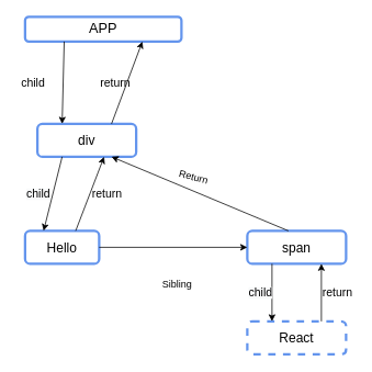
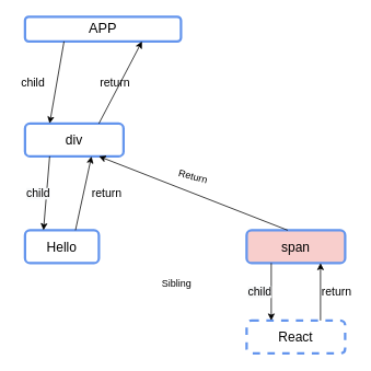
  <mxCell id="0" />
  <mxCell id="1" parent="0" />
  <mxCell id="2" value="&lt;font style=&quot;font-size: 17px&quot;&gt;APP&lt;/font&gt;" style="rounded=1;whiteSpace=wrap;html=1;strokeWidth=3;strokeColor=#6495ED;" vertex="1" parent="1"><mxGeometry x="30" y="20" width="190" height="30" as="geometry" /></mxCell>
  <mxCell id="3" value="&lt;font style=&quot;font-size: 16px&quot;&gt;Hello&lt;/font&gt;" style="rounded=1;whiteSpace=wrap;html=1;strokeWidth=3;strokeColor=#6495ED;" vertex="1" parent="1"><mxGeometry x="30" y="280" width="90" height="40" as="geometry" /></mxCell>
- <mxCell id="4" value="&lt;font style=&quot;font-size: 16px&quot;&gt;span&lt;/font&gt;" style="rounded=1;whiteSpace=wrap;html=1;strokeWidth=3;strokeColor=#6495ED;" vertex="1" parent="1"><mxGeometry x="300" y="280" width="120" height="40" as="geometry" /></mxCell>
- <mxCell id="5" value="&lt;font style=&quot;font-size: 16px&quot;&gt;div&lt;/font&gt;" style="rounded=1;whiteSpace=wrap;html=1;strokeWidth=3;strokeColor=#6495ED;" vertex="1" parent="1"><mxGeometry x="45" y="150" width="120" height="40" as="geometry" /></mxCell>
+ <mxCell id="4" value="&lt;font style=&quot;font-size: 16px&quot;&gt;span&lt;/font&gt;" style="rounded=1;whiteSpace=wrap;html=1;strokeWidth=3;strokeColor=#6495ED;fillColor=#f8cecc;" vertex="1" parent="1"><mxGeometry x="300" y="280" width="120" height="40" as="geometry" /></mxCell>
+ <mxCell id="5" value="&lt;font style=&quot;font-size: 16px&quot;&gt;div&lt;/font&gt;" style="rounded=1;whiteSpace=wrap;html=1;strokeWidth=3;strokeColor=#6495ED;" vertex="1" parent="1"><mxGeometry x="30" y="150" width="120" height="40" as="geometry" /></mxCell>
  <mxCell id="6" value="&lt;font style=&quot;font-size: 16px&quot;&gt;React&lt;/font&gt;" style="rounded=1;whiteSpace=wrap;html=1;strokeWidth=3;strokeColor=#6495ED;dashed=1;" vertex="1" parent="1"><mxGeometry x="300" y="390" width="120" height="40" as="geometry" /></mxCell>
  <mxCell id="7" value="" style="endArrow=classic;html=1;exitX=0.25;exitY=1;exitDx=0;exitDy=0;entryX=0.25;entryY=0;entryDx=0;entryDy=0;" edge="1" parent="1" source="4" target="6"><mxGeometry width="50" height="50" relative="1" as="geometry"><mxPoint x="190" y="280" as="sourcePoint" /><mxPoint x="240" y="230" as="targetPoint" /></mxGeometry></mxCell>
  <mxCell id="8" value="" style="endArrow=classic;html=1;exitX=0.25;exitY=1;exitDx=0;exitDy=0;entryX=0.25;entryY=0;entryDx=0;entryDy=0;" edge="1" parent="1" source="5" target="3"><mxGeometry width="50" height="50" relative="1" as="geometry"><mxPoint x="90" y="240" as="sourcePoint" /><mxPoint x="140" y="190" as="targetPoint" /></mxGeometry></mxCell>
  <mxCell id="9" value="" style="endArrow=classic;html=1;exitX=0.25;exitY=1;exitDx=0;exitDy=0;entryX=0.25;entryY=0;entryDx=0;entryDy=0;" edge="1" parent="1" source="2" target="5"><mxGeometry width="50" height="50" relative="1" as="geometry"><mxPoint x="190" y="280" as="sourcePoint" /><mxPoint x="240" y="230" as="targetPoint" /></mxGeometry></mxCell>
- <mxCell id="10" value="" style="endArrow=classic;html=1;exitX=1;exitY=0.5;exitDx=0;exitDy=0;entryX=0;entryY=0.5;entryDx=0;entryDy=0;" edge="1" parent="1" source="3" target="4"><mxGeometry width="50" height="50" relative="1" as="geometry"><mxPoint x="190" y="280" as="sourcePoint" /><mxPoint x="240" y="230" as="targetPoint" /></mxGeometry></mxCell>
  <mxCell id="11" value="Sibling" style="text;html=1;strokeColor=none;fillColor=none;align=center;verticalAlign=middle;whiteSpace=wrap;rounded=0;" vertex="1" parent="1"><mxGeometry x="195" y="335" width="40" height="20" as="geometry" /></mxCell>
  <mxCell id="12" value="&lt;font style=&quot;font-size: 14px&quot;&gt;child&lt;/font&gt;" style="text;html=1;strokeColor=none;fillColor=none;align=center;verticalAlign=middle;whiteSpace=wrap;rounded=0;" vertex="1" parent="1"><mxGeometry x="20" y="90" width="40" height="20" as="geometry" /></mxCell>
  <mxCell id="13" value="&lt;span style=&quot;color: rgb(0 , 0 , 0) ; font-family: &amp;#34;helvetica&amp;#34; ; font-style: normal ; font-weight: 400 ; letter-spacing: normal ; text-align: center ; text-indent: 0px ; text-transform: none ; word-spacing: 0px ; background-color: rgb(248 , 249 , 250) ; display: inline ; float: none&quot;&gt;&lt;font style=&quot;font-size: 14px&quot;&gt;child&lt;/font&gt;&lt;/span&gt;" style="text;whiteSpace=wrap;html=1;" vertex="1" parent="1"><mxGeometry x="30" y="220" width="50" height="30" as="geometry" /></mxCell>
  <mxCell id="14" value="&lt;span style=&quot;color: rgb(0 , 0 , 0) ; font-family: &amp;#34;helvetica&amp;#34; ; font-style: normal ; font-weight: 400 ; letter-spacing: normal ; text-align: center ; text-indent: 0px ; text-transform: none ; word-spacing: 0px ; background-color: rgb(248 , 249 , 250) ; display: inline ; float: none&quot;&gt;&lt;font style=&quot;font-size: 14px&quot;&gt;child&lt;/font&gt;&lt;/span&gt;" style="text;whiteSpace=wrap;html=1;" vertex="1" parent="1"><mxGeometry x="300" y="340" width="50" height="30" as="geometry" /></mxCell>
  <mxCell id="15" value="" style="endArrow=classic;html=1;entryX=0.75;entryY=1;entryDx=0;entryDy=0;exitX=0.75;exitY=0;exitDx=0;exitDy=0;" edge="1" parent="1" source="6" target="4"><mxGeometry width="50" height="50" relative="1" as="geometry"><mxPoint x="190" y="280" as="sourcePoint" /><mxPoint x="240" y="230" as="targetPoint" /></mxGeometry></mxCell>
  <mxCell id="16" value="" style="endArrow=classic;html=1;entryX=0.75;entryY=1;entryDx=0;entryDy=0;" edge="1" parent="1" target="5"><mxGeometry width="50" height="50" relative="1" as="geometry"><mxPoint x="350" y="280" as="sourcePoint" /><mxPoint x="400" y="230" as="targetPoint" /></mxGeometry></mxCell>
  <mxCell id="17" value="" style="endArrow=classic;html=1;exitX=0.683;exitY=0;exitDx=0;exitDy=0;exitPerimeter=0;entryX=0.675;entryY=1;entryDx=0;entryDy=0;entryPerimeter=0;" edge="1" parent="1" source="3" target="5"><mxGeometry width="50" height="50" relative="1" as="geometry"><mxPoint x="190" y="280" as="sourcePoint" /><mxPoint x="240" y="230" as="targetPoint" /></mxGeometry></mxCell>
  <mxCell id="18" value="" style="endArrow=classic;html=1;exitX=0.75;exitY=0;exitDx=0;exitDy=0;entryX=0.75;entryY=1;entryDx=0;entryDy=0;" edge="1" parent="1" source="5" target="2"><mxGeometry width="50" height="50" relative="1" as="geometry"><mxPoint x="190" y="280" as="sourcePoint" /><mxPoint x="240" y="230" as="targetPoint" /></mxGeometry></mxCell>
  <mxCell id="19" value="&lt;font style=&quot;font-size: 14px&quot;&gt;return&lt;/font&gt;" style="text;html=1;strokeColor=none;fillColor=none;align=center;verticalAlign=middle;whiteSpace=wrap;rounded=0;" vertex="1" parent="1"><mxGeometry x="390" y="345" width="40" height="20" as="geometry" /></mxCell>
  <mxCell id="20" value="&lt;font style=&quot;font-size: 14px&quot;&gt;return&lt;/font&gt;" style="text;html=1;strokeColor=none;fillColor=none;align=center;verticalAlign=middle;whiteSpace=wrap;rounded=0;" vertex="1" parent="1"><mxGeometry x="120" y="90" width="40" height="20" as="geometry" /></mxCell>
  <mxCell id="21" value="&lt;font style=&quot;font-size: 14px&quot;&gt;return&lt;/font&gt;" style="text;html=1;strokeColor=none;fillColor=none;align=center;verticalAlign=middle;whiteSpace=wrap;rounded=0;" vertex="1" parent="1"><mxGeometry x="110" y="225" width="40" height="20" as="geometry" /></mxCell>
  <mxCell id="22" value="Return" style="text;html=1;strokeColor=none;fillColor=none;align=center;verticalAlign=middle;whiteSpace=wrap;rounded=0;rotation=15;" vertex="1" parent="1"><mxGeometry x="215" y="205" width="40" height="20" as="geometry" /></mxCell>
